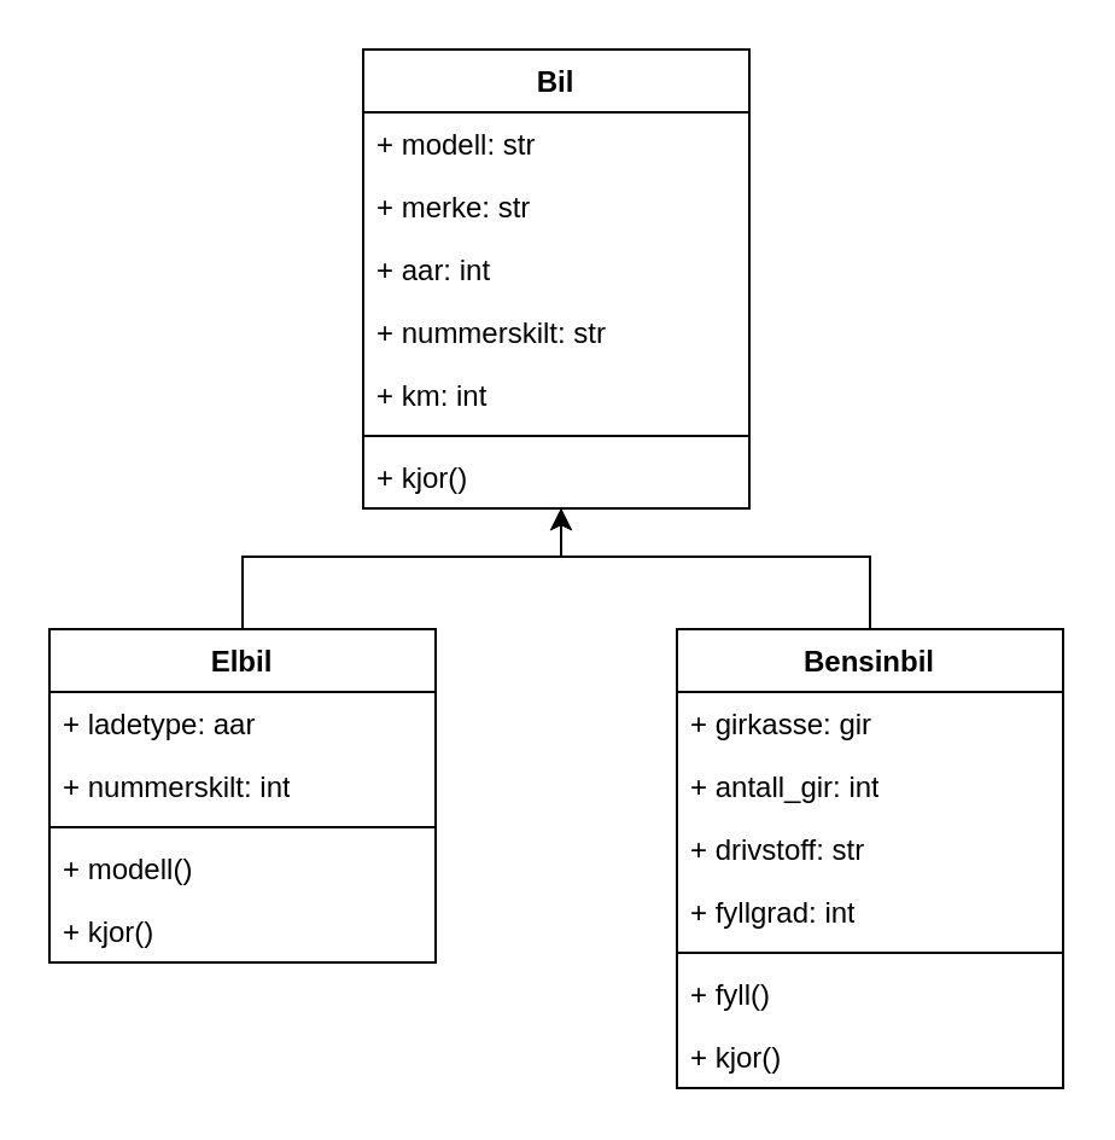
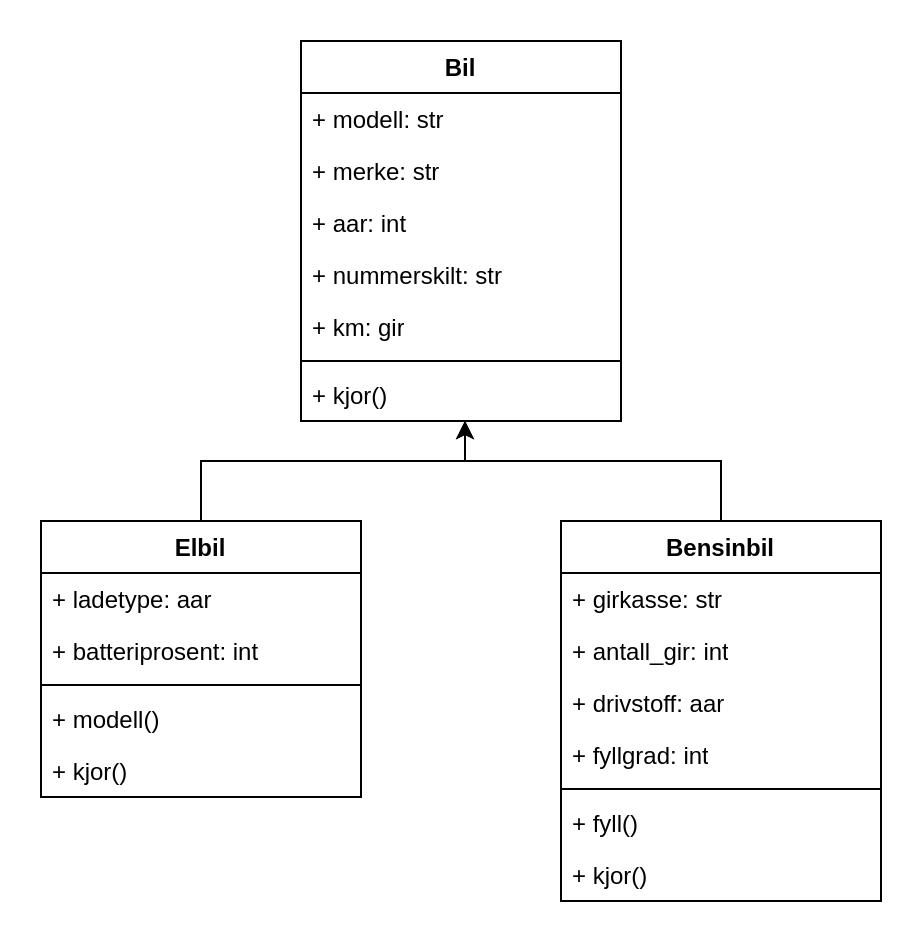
  <mxCell id="0" />
  <mxCell id="1" parent="0" />
  <mxCell id="2" value="Bil" style="swimlane;fontStyle=1;align=center;verticalAlign=top;childLayout=stackLayout;horizontal=1;startSize=26;horizontalStack=0;resizeParent=1;resizeParentMax=0;resizeLast=0;collapsible=1;marginBottom=0;whiteSpace=wrap;html=1;" vertex="1" parent="1"><mxGeometry x="150" y="20" width="160" height="190" as="geometry" /></mxCell>
  <mxCell id="3" value="+ modell: str" style="text;strokeColor=none;fillColor=none;align=left;verticalAlign=top;spacingLeft=4;spacingRight=4;overflow=hidden;rotatable=0;points=[[0,0.5],[1,0.5]];portConstraint=eastwest;whiteSpace=wrap;html=1;" vertex="1" parent="2"><mxGeometry y="26" width="160" height="26" as="geometry" /></mxCell>
  <mxCell id="4" value="+ merke: str" style="text;strokeColor=none;fillColor=none;align=left;verticalAlign=top;spacingLeft=4;spacingRight=4;overflow=hidden;rotatable=0;points=[[0,0.5],[1,0.5]];portConstraint=eastwest;whiteSpace=wrap;html=1;" vertex="1" parent="2"><mxGeometry y="52" width="160" height="26" as="geometry" /></mxCell>
  <mxCell id="5" value="+ aar: int" style="text;strokeColor=none;fillColor=none;align=left;verticalAlign=top;spacingLeft=4;spacingRight=4;overflow=hidden;rotatable=0;points=[[0,0.5],[1,0.5]];portConstraint=eastwest;whiteSpace=wrap;html=1;" vertex="1" parent="2"><mxGeometry y="78" width="160" height="26" as="geometry" /></mxCell>
  <mxCell id="6" value="+ nummerskilt: str" style="text;strokeColor=none;fillColor=none;align=left;verticalAlign=top;spacingLeft=4;spacingRight=4;overflow=hidden;rotatable=0;points=[[0,0.5],[1,0.5]];portConstraint=eastwest;whiteSpace=wrap;html=1;" vertex="1" parent="2"><mxGeometry y="104" width="160" height="26" as="geometry" /></mxCell>
- <mxCell id="7" value="+ km: int" style="text;strokeColor=none;fillColor=none;align=left;verticalAlign=top;spacingLeft=4;spacingRight=4;overflow=hidden;rotatable=0;points=[[0,0.5],[1,0.5]];portConstraint=eastwest;whiteSpace=wrap;html=1;" vertex="1" parent="2"><mxGeometry y="130" width="160" height="26" as="geometry" /></mxCell>
+ <mxCell id="7" value="+ km: gir" style="text;strokeColor=none;fillColor=none;align=left;verticalAlign=top;spacingLeft=4;spacingRight=4;overflow=hidden;rotatable=0;points=[[0,0.5],[1,0.5]];portConstraint=eastwest;whiteSpace=wrap;html=1;" vertex="1" parent="2"><mxGeometry y="130" width="160" height="26" as="geometry" /></mxCell>
  <mxCell id="8" value="" style="line;strokeWidth=1;fillColor=none;align=left;verticalAlign=middle;spacingTop=-1;spacingLeft=3;spacingRight=3;rotatable=0;labelPosition=right;points=[];portConstraint=eastwest;strokeColor=inherit;" vertex="1" parent="2"><mxGeometry y="156" width="160" height="8" as="geometry" /></mxCell>
  <mxCell id="9" value="+ kjor()" style="text;strokeColor=none;fillColor=none;align=left;verticalAlign=top;spacingLeft=4;spacingRight=4;overflow=hidden;rotatable=0;points=[[0,0.5],[1,0.5]];portConstraint=eastwest;whiteSpace=wrap;html=1;" vertex="1" parent="2"><mxGeometry y="164" width="160" height="26" as="geometry" /></mxCell>
  <mxCell id="10" value="Elbil" style="swimlane;fontStyle=1;align=center;verticalAlign=top;childLayout=stackLayout;horizontal=1;startSize=26;horizontalStack=0;resizeParent=1;resizeParentMax=0;resizeLast=0;collapsible=1;marginBottom=0;whiteSpace=wrap;html=1;" vertex="1" parent="1"><mxGeometry x="20" y="260" width="160" height="138" as="geometry" /></mxCell>
  <mxCell id="11" value="+ ladetype: aar" style="text;strokeColor=none;fillColor=none;align=left;verticalAlign=top;spacingLeft=4;spacingRight=4;overflow=hidden;rotatable=0;points=[[0,0.5],[1,0.5]];portConstraint=eastwest;whiteSpace=wrap;html=1;" vertex="1" parent="10"><mxGeometry y="26" width="160" height="26" as="geometry" /></mxCell>
- <mxCell id="12" value="+ nummerskilt: int" style="text;strokeColor=none;fillColor=none;align=left;verticalAlign=top;spacingLeft=4;spacingRight=4;overflow=hidden;rotatable=0;points=[[0,0.5],[1,0.5]];portConstraint=eastwest;whiteSpace=wrap;html=1;" vertex="1" parent="10"><mxGeometry y="52" width="160" height="26" as="geometry" /></mxCell>
+ <mxCell id="12" value="+ batteriprosent: int" style="text;strokeColor=none;fillColor=none;align=left;verticalAlign=top;spacingLeft=4;spacingRight=4;overflow=hidden;rotatable=0;points=[[0,0.5],[1,0.5]];portConstraint=eastwest;whiteSpace=wrap;html=1;" vertex="1" parent="10"><mxGeometry y="52" width="160" height="26" as="geometry" /></mxCell>
  <mxCell id="13" value="" style="line;strokeWidth=1;fillColor=none;align=left;verticalAlign=middle;spacingTop=-1;spacingLeft=3;spacingRight=3;rotatable=0;labelPosition=right;points=[];portConstraint=eastwest;strokeColor=inherit;" vertex="1" parent="10"><mxGeometry y="78" width="160" height="8" as="geometry" /></mxCell>
  <mxCell id="14" value="+ modell()" style="text;strokeColor=none;fillColor=none;align=left;verticalAlign=top;spacingLeft=4;spacingRight=4;overflow=hidden;rotatable=0;points=[[0,0.5],[1,0.5]];portConstraint=eastwest;whiteSpace=wrap;html=1;" vertex="1" parent="10"><mxGeometry y="86" width="160" height="26" as="geometry" /></mxCell>
  <mxCell id="15" value="+ kjor()" style="text;strokeColor=none;fillColor=none;align=left;verticalAlign=top;spacingLeft=4;spacingRight=4;overflow=hidden;rotatable=0;points=[[0,0.5],[1,0.5]];portConstraint=eastwest;whiteSpace=wrap;html=1;" vertex="1" parent="10"><mxGeometry y="112" width="160" height="26" as="geometry" /></mxCell>
  <mxCell id="16" value="Bensinbil" style="swimlane;fontStyle=1;align=center;verticalAlign=top;childLayout=stackLayout;horizontal=1;startSize=26;horizontalStack=0;resizeParent=1;resizeParentMax=0;resizeLast=0;collapsible=1;marginBottom=0;whiteSpace=wrap;html=1;" vertex="1" parent="1"><mxGeometry x="280" y="260" width="160" height="190" as="geometry" /></mxCell>
- <mxCell id="17" value="+ girkasse: gir" style="text;strokeColor=none;fillColor=none;align=left;verticalAlign=top;spacingLeft=4;spacingRight=4;overflow=hidden;rotatable=0;points=[[0,0.5],[1,0.5]];portConstraint=eastwest;whiteSpace=wrap;html=1;" vertex="1" parent="16"><mxGeometry y="26" width="160" height="26" as="geometry" /></mxCell>
+ <mxCell id="17" value="+ girkasse: str" style="text;strokeColor=none;fillColor=none;align=left;verticalAlign=top;spacingLeft=4;spacingRight=4;overflow=hidden;rotatable=0;points=[[0,0.5],[1,0.5]];portConstraint=eastwest;whiteSpace=wrap;html=1;" vertex="1" parent="16"><mxGeometry y="26" width="160" height="26" as="geometry" /></mxCell>
  <mxCell id="18" value="+ antall_gir: int" style="text;strokeColor=none;fillColor=none;align=left;verticalAlign=top;spacingLeft=4;spacingRight=4;overflow=hidden;rotatable=0;points=[[0,0.5],[1,0.5]];portConstraint=eastwest;whiteSpace=wrap;html=1;" vertex="1" parent="16"><mxGeometry y="52" width="160" height="26" as="geometry" /></mxCell>
- <mxCell id="19" value="+ drivstoff: str" style="text;strokeColor=none;fillColor=none;align=left;verticalAlign=top;spacingLeft=4;spacingRight=4;overflow=hidden;rotatable=0;points=[[0,0.5],[1,0.5]];portConstraint=eastwest;whiteSpace=wrap;html=1;" vertex="1" parent="16"><mxGeometry y="78" width="160" height="26" as="geometry" /></mxCell>
+ <mxCell id="19" value="+ drivstoff: aar" style="text;strokeColor=none;fillColor=none;align=left;verticalAlign=top;spacingLeft=4;spacingRight=4;overflow=hidden;rotatable=0;points=[[0,0.5],[1,0.5]];portConstraint=eastwest;whiteSpace=wrap;html=1;" vertex="1" parent="16"><mxGeometry y="78" width="160" height="26" as="geometry" /></mxCell>
  <mxCell id="20" value="+ fyllgrad: int" style="text;strokeColor=none;fillColor=none;align=left;verticalAlign=top;spacingLeft=4;spacingRight=4;overflow=hidden;rotatable=0;points=[[0,0.5],[1,0.5]];portConstraint=eastwest;whiteSpace=wrap;html=1;" vertex="1" parent="16"><mxGeometry y="104" width="160" height="26" as="geometry" /></mxCell>
  <mxCell id="21" value="" style="line;strokeWidth=1;fillColor=none;align=left;verticalAlign=middle;spacingTop=-1;spacingLeft=3;spacingRight=3;rotatable=0;labelPosition=right;points=[];portConstraint=eastwest;strokeColor=inherit;" vertex="1" parent="16"><mxGeometry y="130" width="160" height="8" as="geometry" /></mxCell>
  <mxCell id="22" value="+ fyll()" style="text;strokeColor=none;fillColor=none;align=left;verticalAlign=top;spacingLeft=4;spacingRight=4;overflow=hidden;rotatable=0;points=[[0,0.5],[1,0.5]];portConstraint=eastwest;whiteSpace=wrap;html=1;" vertex="1" parent="16"><mxGeometry y="138" width="160" height="26" as="geometry" /></mxCell>
  <mxCell id="23" value="+ kjor()" style="text;strokeColor=none;fillColor=none;align=left;verticalAlign=top;spacingLeft=4;spacingRight=4;overflow=hidden;rotatable=0;points=[[0,0.5],[1,0.5]];portConstraint=eastwest;whiteSpace=wrap;html=1;" vertex="1" parent="16"><mxGeometry y="164" width="160" height="26" as="geometry" /></mxCell>
  <mxCell id="24" value="" style="endArrow=classic;html=1;rounded=0;exitX=0.5;exitY=0;exitDx=0;exitDy=0;" edge="1" parent="1" source="10"><mxGeometry width="50" height="50" relative="1" as="geometry"><mxPoint x="226" y="220" as="sourcePoint" /><mxPoint x="232" y="210" as="targetPoint" /><Array as="points"><mxPoint x="100" y="230" /><mxPoint x="232" y="230" /></Array></mxGeometry></mxCell>
  <mxCell id="25" value="" style="endArrow=classic;html=1;rounded=0;exitX=0.5;exitY=0;exitDx=0;exitDy=0;" edge="1" parent="1" source="16"><mxGeometry width="50" height="50" relative="1" as="geometry"><mxPoint x="110" y="270" as="sourcePoint" /><mxPoint x="232" y="210" as="targetPoint" /><Array as="points"><mxPoint x="360" y="230" /><mxPoint x="232" y="230" /></Array></mxGeometry></mxCell>
